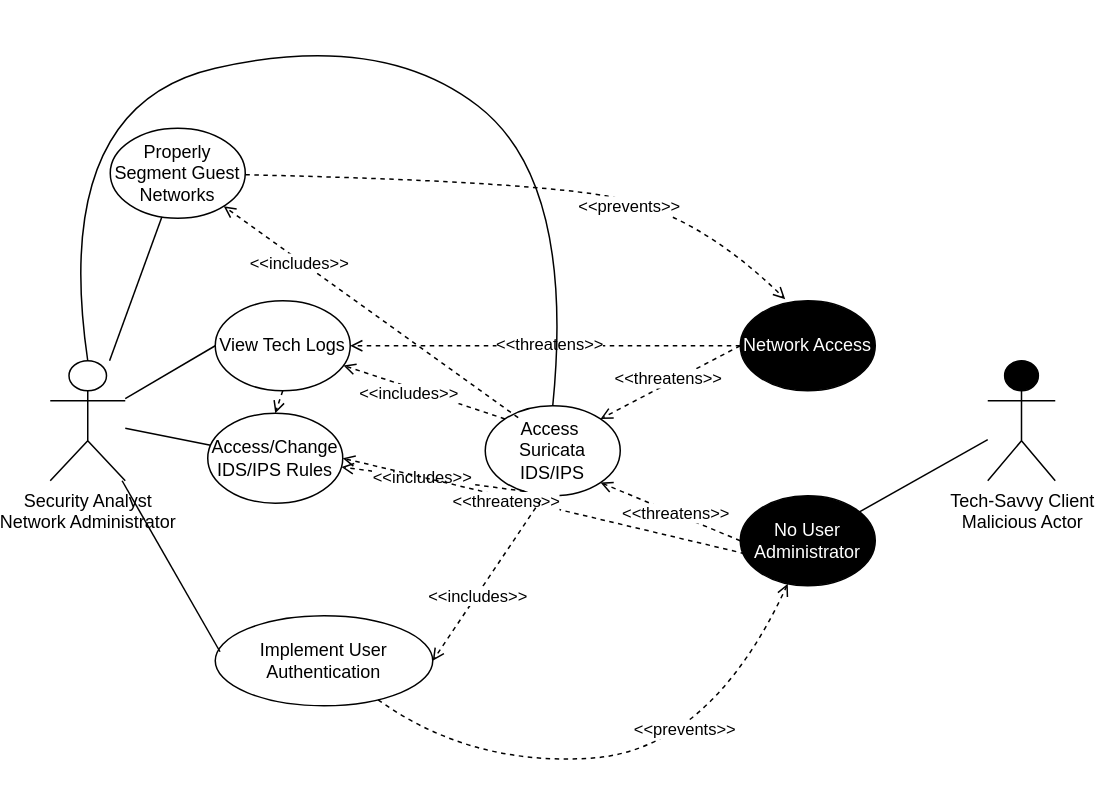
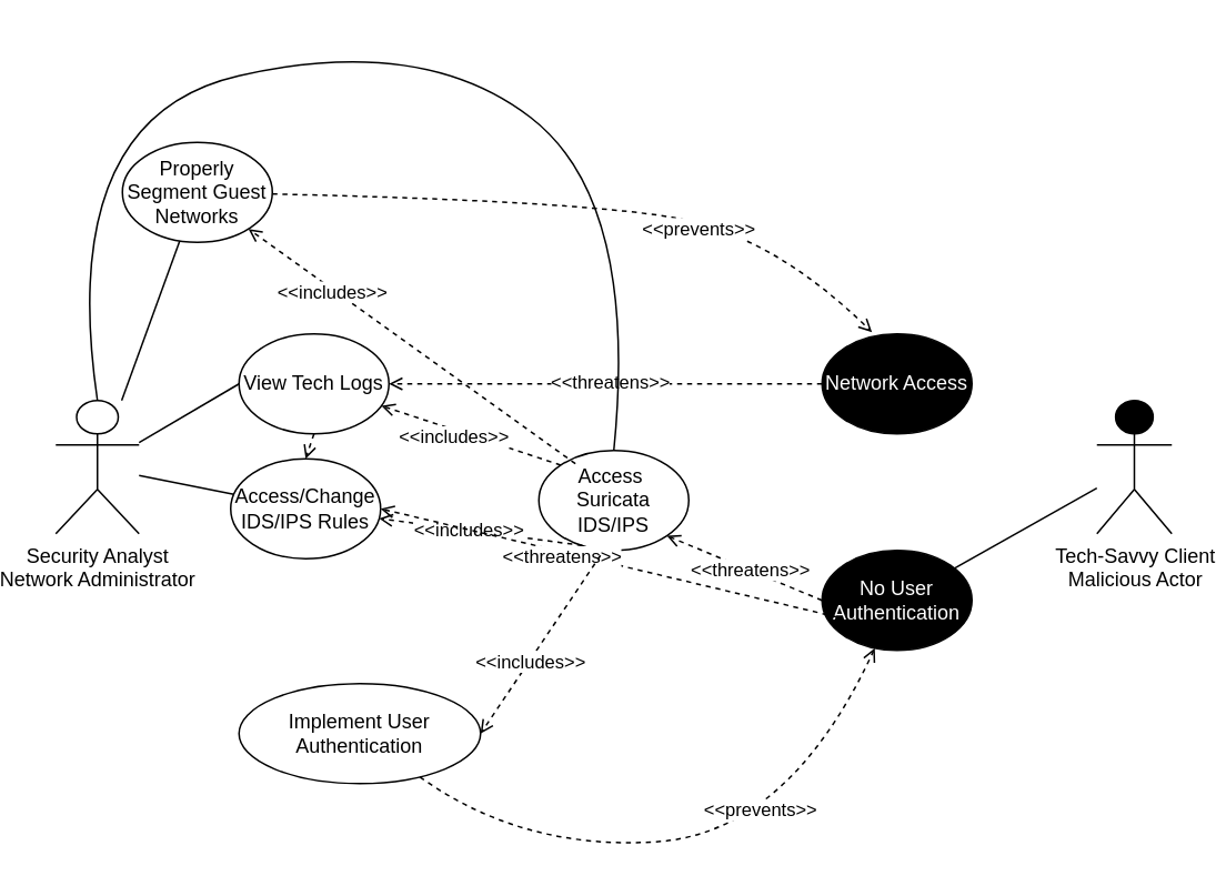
  <mxCell id="0" />
  <mxCell id="1" parent="0" />
  <mxCell id="2" value="Access&amp;nbsp;&lt;div&gt;Suricata IDS/IPS&lt;/div&gt;" style="ellipse;whiteSpace=wrap;html=1;" parent="1" vertex="1"><mxGeometry x="310" y="270" width="90" height="60" as="geometry" /></mxCell>
  <mxCell id="3" value="View Tech Logs" style="ellipse;whiteSpace=wrap;html=1;" parent="1" vertex="1"><mxGeometry x="130" y="200" width="90" height="60" as="geometry" /></mxCell>
  <mxCell id="4" value="Access/Change IDS/IPS Rules" style="ellipse;whiteSpace=wrap;html=1;" parent="1" vertex="1"><mxGeometry x="125" y="275" width="90" height="60" as="geometry" /></mxCell>
  <mxCell id="5" value="Security Analyst&lt;br&gt;Network Administrator" style="shape=umlActor;verticalLabelPosition=bottom;verticalAlign=top;html=1;outlineConnect=0;" vertex="1" parent="1"><mxGeometry x="20" y="240" width="50" height="80" as="geometry" /></mxCell>
  <mxCell id="6" value="Tech-Savvy Client&lt;div&gt;Malicious Actor&lt;/div&gt;" style="shape=umlActor;verticalLabelPosition=bottom;verticalAlign=top;html=1;outlineConnect=0;fillColor=#000000;" vertex="1" parent="1"><mxGeometry x="645" y="240" width="45" height="80" as="geometry" /></mxCell>
  <mxCell id="7" value="" style="endArrow=open;html=1;rounded=0;exitX=0;exitY=0;exitDx=0;exitDy=0;dashed=1;endFill=0;" edge="1" parent="1" source="2" target="3"><mxGeometry width="50" height="50" relative="1" as="geometry"><mxPoint x="330" y="390" as="sourcePoint" /><mxPoint x="380" y="340" as="targetPoint" /></mxGeometry></mxCell>
  <mxCell id="8" value="&amp;lt;&amp;lt;includes&amp;gt;&amp;gt;" style="edgeLabel;html=1;align=center;verticalAlign=middle;resizable=0;points=[];" vertex="1" connectable="0" parent="7"><mxGeometry x="0.18" y="3" relative="1" as="geometry"><mxPoint y="1" as="offset" /></mxGeometry></mxCell>
  <mxCell id="9" value="" style="endArrow=open;html=1;rounded=0;exitX=0.289;exitY=0.95;exitDx=0;exitDy=0;exitPerimeter=0;dashed=1;endFill=0;" edge="1" parent="1" source="2" target="4"><mxGeometry width="50" height="50" relative="1" as="geometry"><mxPoint x="340" y="450" as="sourcePoint" /><mxPoint x="390" y="400" as="targetPoint" /></mxGeometry></mxCell>
  <mxCell id="10" value="&amp;lt;&amp;lt;includes&amp;gt;&amp;gt;" style="edgeLabel;html=1;align=center;verticalAlign=middle;resizable=0;points=[];" vertex="1" connectable="0" parent="9"><mxGeometry x="0.124" relative="1" as="geometry"><mxPoint as="offset" /></mxGeometry></mxCell>
  <mxCell id="11" value="" style="endArrow=none;html=1;rounded=0;entryX=0;entryY=0.5;entryDx=0;entryDy=0;" edge="1" parent="1" source="5" target="3"><mxGeometry width="50" height="50" relative="1" as="geometry"><mxPoint x="330" y="390" as="sourcePoint" /><mxPoint x="380" y="340" as="targetPoint" /></mxGeometry></mxCell>
  <mxCell id="12" value="" style="endArrow=none;html=1;rounded=0;" edge="1" parent="1" source="5" target="4"><mxGeometry width="50" height="50" relative="1" as="geometry"><mxPoint x="330" y="390" as="sourcePoint" /><mxPoint x="380" y="340" as="targetPoint" /></mxGeometry></mxCell>
  <mxCell id="13" value="Network Access" style="ellipse;whiteSpace=wrap;html=1;fillColor=#000000;fontColor=#FFFFFF;" vertex="1" parent="1"><mxGeometry x="480" y="200" width="90" height="60" as="geometry" /></mxCell>
  <mxCell id="14" value="" style="endArrow=open;html=1;rounded=0;exitX=0.5;exitY=1;exitDx=0;exitDy=0;entryX=0.5;entryY=0;entryDx=0;entryDy=0;dashed=1;startArrow=none;startFill=0;endFill=0;" edge="1" parent="1" source="3" target="4"><mxGeometry width="50" height="50" relative="1" as="geometry"><mxPoint x="330" y="390" as="sourcePoint" /><mxPoint x="380" y="340" as="targetPoint" /></mxGeometry></mxCell>
- <mxCell id="15" value="No User Administrator" style="ellipse;whiteSpace=wrap;html=1;fillColor=#000000;fontColor=#FFFFFF;" vertex="1" parent="1"><mxGeometry x="480" y="330" width="90" height="60" as="geometry" /></mxCell>
+ <mxCell id="15" value="No User Authentication" style="ellipse;whiteSpace=wrap;html=1;fillColor=#000000;fontColor=#FFFFFF;" vertex="1" parent="1"><mxGeometry x="480" y="330" width="90" height="60" as="geometry" /></mxCell>
  <mxCell id="16" value="" style="endArrow=none;html=1;rounded=0;" edge="1" parent="1" source="15" target="6"><mxGeometry width="50" height="50" relative="1" as="geometry"><mxPoint x="330" y="390" as="sourcePoint" /><mxPoint x="380" y="340" as="targetPoint" /></mxGeometry></mxCell>
- <mxCell id="17" value="" style="endArrow=open;html=1;rounded=0;exitX=0;exitY=0.5;exitDx=0;exitDy=0;entryX=1;entryY=0;entryDx=0;entryDy=0;endFill=0;dashed=1;" edge="1" parent="1" source="13" target="2"><mxGeometry width="50" height="50" relative="1" as="geometry"><mxPoint x="330" y="390" as="sourcePoint" /><mxPoint x="380" y="340" as="targetPoint" /></mxGeometry></mxCell>
- <mxCell id="18" value="&amp;lt;&amp;lt;threatens&amp;gt;&amp;gt;" style="edgeLabel;html=1;align=center;verticalAlign=middle;resizable=0;points=[];" vertex="1" connectable="0" parent="17"><mxGeometry x="0.003" y="-3" relative="1" as="geometry"><mxPoint as="offset" /></mxGeometry></mxCell>
  <mxCell id="19" value="" style="endArrow=open;html=1;rounded=0;exitX=0;exitY=0.5;exitDx=0;exitDy=0;entryX=1;entryY=1;entryDx=0;entryDy=0;dashed=1;endFill=0;" edge="1" parent="1" source="15" target="2"><mxGeometry width="50" height="50" relative="1" as="geometry"><mxPoint x="330" y="390" as="sourcePoint" /><mxPoint x="380" y="340" as="targetPoint" /></mxGeometry></mxCell>
  <mxCell id="20" value="&amp;lt;&amp;lt;threatens&amp;gt;&amp;gt;" style="edgeLabel;html=1;align=center;verticalAlign=middle;resizable=0;points=[];" vertex="1" connectable="0" parent="19"><mxGeometry x="-0.069" y="-1" relative="1" as="geometry"><mxPoint as="offset" /></mxGeometry></mxCell>
  <mxCell id="21" value="" style="endArrow=open;html=1;rounded=0;exitX=0.1;exitY=0.667;exitDx=0;exitDy=0;exitPerimeter=0;entryX=1;entryY=0.5;entryDx=0;entryDy=0;dashed=1;endFill=0;" edge="1" parent="1" source="15" target="4"><mxGeometry width="50" height="50" relative="1" as="geometry"><mxPoint x="330" y="390" as="sourcePoint" /><mxPoint x="380" y="340" as="targetPoint" /></mxGeometry></mxCell>
  <mxCell id="22" value="&amp;lt;&amp;lt;threatens&amp;gt;&amp;gt;&lt;span style=&quot;color: rgba(0, 0, 0, 0); font-family: monospace; font-size: 0px; text-align: start; background-color: rgb(251, 251, 251);&quot;&gt;%3CmxGraphModel%3E%3Croot%3E%3CmxCell%20id%3D%220%22%2F%3E%3CmxCell%20id%3D%221%22%20parent%3D%220%22%2F%3E%3CmxCell%20id%3D%222%22%20value%3D%22Network%20Access%22%20style%3D%22ellipse%3BwhiteSpace%3Dwrap%3Bhtml%3D1%3BfillColor%3D%23000000%3BfontColor%3D%23FFFFFF%3B%22%20vertex%3D%221%22%20parent%3D%221%22%3E%3CmxGeometry%20x%3D%22550%22%20y%3D%22220%22%20width%3D%2290%22%20height%3D%2260%22%20as%3D%22geometry%22%2F%3E%3C%2FmxCell%3E%3C%2Froot%3E%3C%2FmxGraphModel%3E&lt;/span&gt;" style="edgeLabel;html=1;align=center;verticalAlign=middle;resizable=0;points=[];" vertex="1" connectable="0" parent="21"><mxGeometry x="0.197" y="3" relative="1" as="geometry"><mxPoint as="offset" /></mxGeometry></mxCell>
  <mxCell id="23" value="" style="endArrow=open;html=1;rounded=0;entryX=1;entryY=0.5;entryDx=0;entryDy=0;dashed=1;endFill=0;" edge="1" parent="1" target="3"><mxGeometry width="50" height="50" relative="1" as="geometry"><mxPoint x="480" y="230" as="sourcePoint" /><mxPoint x="380" y="340" as="targetPoint" /></mxGeometry></mxCell>
  <mxCell id="24" value="&amp;lt;&amp;lt;threatens&amp;gt;&amp;gt;" style="edgeLabel;html=1;align=center;verticalAlign=middle;resizable=0;points=[];" vertex="1" connectable="0" parent="23"><mxGeometry x="-0.015" y="-2" relative="1" as="geometry"><mxPoint as="offset" /></mxGeometry></mxCell>
  <mxCell id="25" value="Implement User Authentication" style="ellipse;whiteSpace=wrap;html=1;" vertex="1" parent="1"><mxGeometry x="130" y="410" width="145" height="60" as="geometry" /></mxCell>
  <mxCell id="26" value="Properly Segment Guest Networks" style="ellipse;whiteSpace=wrap;html=1;" vertex="1" parent="1"><mxGeometry x="60" y="85" width="90" height="60" as="geometry" /></mxCell>
  <mxCell id="27" value="" style="endArrow=none;html=1;rounded=0;" edge="1" parent="1" source="5" target="26"><mxGeometry width="50" height="50" relative="1" as="geometry"><mxPoint x="330" y="390" as="sourcePoint" /><mxPoint x="380" y="340" as="targetPoint" /></mxGeometry></mxCell>
- <mxCell id="28" value="" style="endArrow=none;html=1;rounded=0;entryX=0.022;entryY=0.4;entryDx=0;entryDy=0;entryPerimeter=0;" edge="1" parent="1" source="5" target="25"><mxGeometry width="50" height="50" relative="1" as="geometry"><mxPoint x="50" y="420" as="sourcePoint" /><mxPoint x="380" y="340" as="targetPoint" /></mxGeometry></mxCell>
  <mxCell id="29" value="" style="curved=1;endArrow=none;html=1;rounded=0;exitX=0.5;exitY=0;exitDx=0;exitDy=0;exitPerimeter=0;entryX=0.5;entryY=0;entryDx=0;entryDy=0;endFill=0;" edge="1" parent="1" source="5" target="2"><mxGeometry width="50" height="50" relative="1" as="geometry"><mxPoint x="330" y="390" as="sourcePoint" /><mxPoint x="380" y="340" as="targetPoint" /><Array as="points"><mxPoint x="20" y="70" /><mxPoint x="240" y="20" /><mxPoint x="370" y="120" /></Array></mxGeometry></mxCell>
  <mxCell id="30" value="" style="curved=1;endArrow=open;html=1;rounded=0;dashed=1;endFill=0;" edge="1" parent="1" source="25" target="15"><mxGeometry width="50" height="50" relative="1" as="geometry"><mxPoint x="330" y="390" as="sourcePoint" /><mxPoint x="380" y="340" as="targetPoint" /><Array as="points"><mxPoint x="300" y="510" /><mxPoint x="460" y="500" /></Array></mxGeometry></mxCell>
  <mxCell id="31" value="&amp;lt;&amp;lt;prevents&amp;gt;&amp;gt;" style="edgeLabel;html=1;align=center;verticalAlign=middle;resizable=0;points=[];" vertex="1" connectable="0" parent="30"><mxGeometry x="0.223" y="16" relative="1" as="geometry"><mxPoint as="offset" /></mxGeometry></mxCell>
  <mxCell id="32" value="" style="curved=1;endArrow=open;html=1;rounded=0;entryX=0.333;entryY=-0.017;entryDx=0;entryDy=0;entryPerimeter=0;dashed=1;endFill=0;" edge="1" parent="1" source="26" target="13"><mxGeometry width="50" height="50" relative="1" as="geometry"><mxPoint x="330" y="390" as="sourcePoint" /><mxPoint x="380" y="340" as="targetPoint" /><Array as="points"><mxPoint x="330" y="120" /><mxPoint x="450" y="140" /></Array></mxGeometry></mxCell>
  <mxCell id="33" value="&amp;lt;&amp;lt;prevents&amp;gt;&amp;gt;" style="edgeLabel;html=1;align=center;verticalAlign=middle;resizable=0;points=[];" vertex="1" connectable="0" parent="32"><mxGeometry x="0.331" y="-4" relative="1" as="geometry"><mxPoint as="offset" /></mxGeometry></mxCell>
  <mxCell id="34" value="" style="endArrow=open;html=1;rounded=0;exitX=0.411;exitY=1.05;exitDx=0;exitDy=0;exitPerimeter=0;entryX=1;entryY=0.5;entryDx=0;entryDy=0;dashed=1;endFill=0;" edge="1" parent="1" source="2" target="25"><mxGeometry width="50" height="50" relative="1" as="geometry"><mxPoint x="330" y="390" as="sourcePoint" /><mxPoint x="380" y="340" as="targetPoint" /></mxGeometry></mxCell>
  <mxCell id="35" value="&amp;lt;&amp;lt;includes&amp;gt;&amp;gt;" style="edgeLabel;html=1;align=center;verticalAlign=middle;resizable=0;points=[];" vertex="1" connectable="0" parent="34"><mxGeometry x="0.18" relative="1" as="geometry"><mxPoint as="offset" /></mxGeometry></mxCell>
  <mxCell id="36" value="" style="endArrow=open;html=1;rounded=0;exitX=0.244;exitY=0.133;exitDx=0;exitDy=0;exitPerimeter=0;endFill=0;dashed=1;" edge="1" parent="1" source="2" target="26"><mxGeometry width="50" height="50" relative="1" as="geometry"><mxPoint x="330" y="390" as="sourcePoint" /><mxPoint x="380" y="340" as="targetPoint" /></mxGeometry></mxCell>
  <mxCell id="37" value="&amp;lt;&amp;lt;includes&amp;gt;&amp;gt;" style="edgeLabel;html=1;align=center;verticalAlign=middle;resizable=0;points=[];" vertex="1" connectable="0" parent="36"><mxGeometry x="0.482" y="1" relative="1" as="geometry"><mxPoint as="offset" /></mxGeometry></mxCell>
